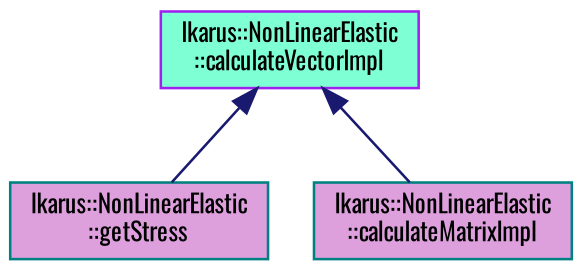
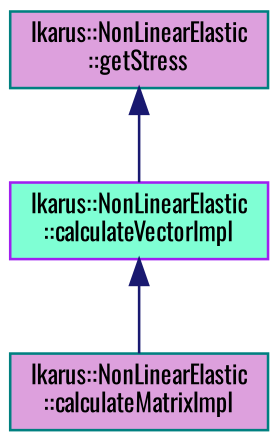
  digraph {
    fontname=Oswald
    rankdir=TB
    node [color=teal fillcolor=plum fontname=Oswald fontsize=10 shape=record style=filled]
    edge [color=midnightblue dir=back fontname=Oswald fontsize=10 labelfontname=Helvetica labelfontsize=10 style=solid]
    n1 [fontcolor=black height=0.2 label="Ikarus::NonLinearElastic\l::getStress" width=0.4]
    n2 [color=purple fillcolor=aquamarine height=0.2 label="Ikarus::NonLinearElastic\l::calculateVectorImpl" width=0.4]
    n3 [height=0.2 label="Ikarus::NonLinearElastic\l::calculateMatrixImpl" width=0.4]
-   n2 -> n1
+   n1 -> n2
    n2 -> n3
  }
